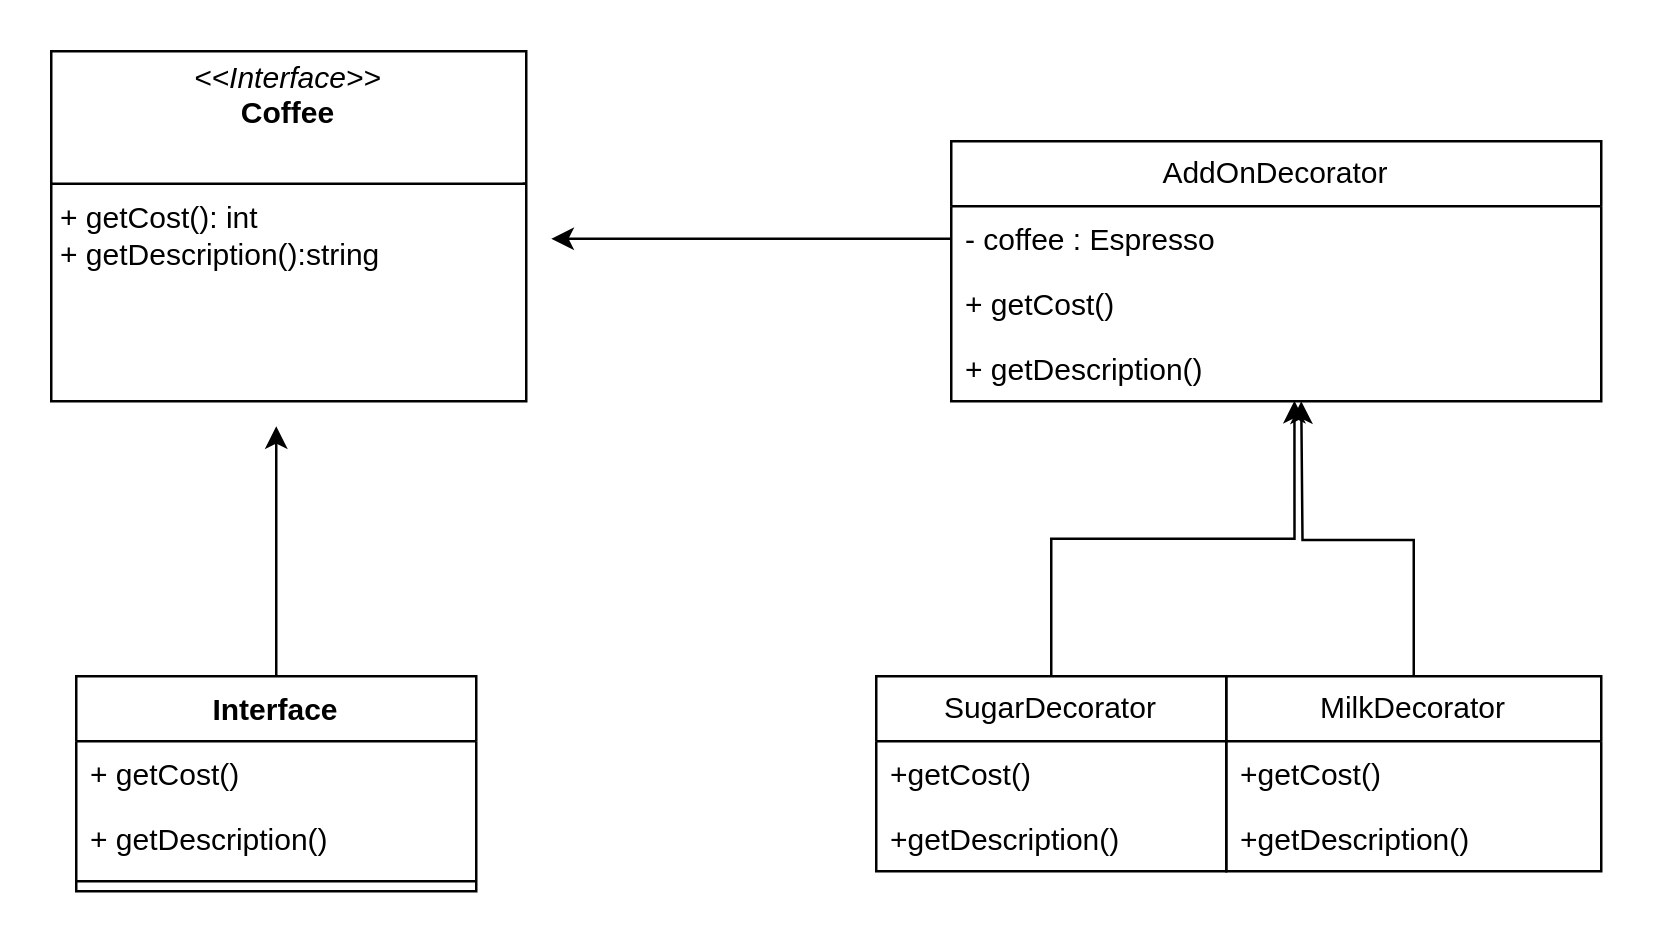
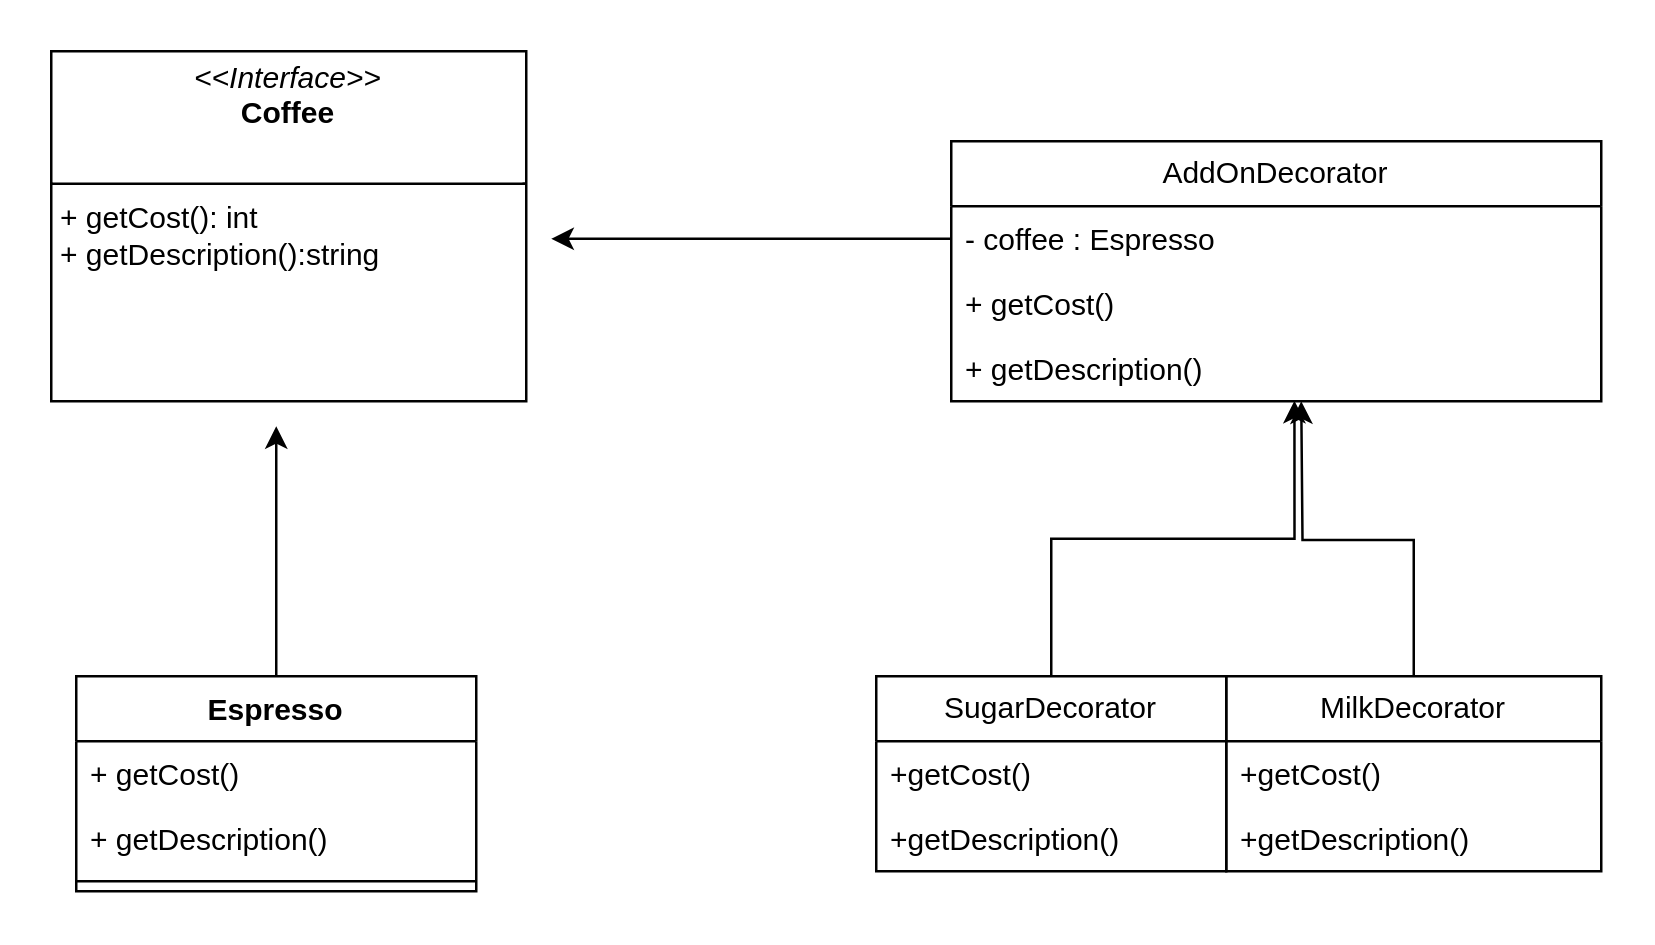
  <mxCell id="0" />
  <mxCell id="1" parent="0" />
  <mxCell id="2" value="&lt;p style=&quot;margin:0px;margin-top:4px;text-align:center;&quot;&gt;&lt;i&gt;&amp;lt;&amp;lt;Interface&amp;gt;&amp;gt;&lt;/i&gt;&lt;br&gt;&lt;b&gt;Coffee&lt;/b&gt;&lt;/p&gt;&lt;p style=&quot;margin:0px;margin-left:4px;&quot;&gt;&lt;br&gt;&lt;/p&gt;&lt;hr size=&quot;1&quot; style=&quot;border-style:solid;&quot;&gt;&lt;p style=&quot;margin:0px;margin-left:4px;&quot;&gt;+ getCost(): int&lt;br&gt;+ getDescription():string&lt;/p&gt;" style="verticalAlign=top;align=left;overflow=fill;html=1;whiteSpace=wrap;" vertex="1" parent="1"><mxGeometry x="20" y="20" width="190" height="140" as="geometry" /></mxCell>
  <mxCell id="3" value="AddOnDecorator" style="swimlane;fontStyle=0;childLayout=stackLayout;horizontal=1;startSize=26;fillColor=none;horizontalStack=0;resizeParent=1;resizeParentMax=0;resizeLast=0;collapsible=1;marginBottom=0;whiteSpace=wrap;html=1;" vertex="1" parent="1"><mxGeometry x="380" y="56" width="260" height="104" as="geometry" /></mxCell>
  <mxCell id="4" style="edgeStyle=orthogonalEdgeStyle;rounded=0;orthogonalLoop=1;jettySize=auto;html=1;" edge="1" parent="3" source="5"><mxGeometry relative="1" as="geometry"><mxPoint x="-160" y="39" as="targetPoint" /></mxGeometry></mxCell>
  <mxCell id="5" value="- coffee : Espresso" style="text;strokeColor=none;fillColor=none;align=left;verticalAlign=top;spacingLeft=4;spacingRight=4;overflow=hidden;rotatable=0;points=[[0,0.5],[1,0.5]];portConstraint=eastwest;whiteSpace=wrap;html=1;" vertex="1" parent="3"><mxGeometry y="26" width="260" height="26" as="geometry" /></mxCell>
  <mxCell id="6" value="+ getCost()&amp;nbsp;" style="text;strokeColor=none;fillColor=none;align=left;verticalAlign=top;spacingLeft=4;spacingRight=4;overflow=hidden;rotatable=0;points=[[0,0.5],[1,0.5]];portConstraint=eastwest;whiteSpace=wrap;html=1;" vertex="1" parent="3"><mxGeometry y="52" width="260" height="26" as="geometry" /></mxCell>
  <mxCell id="7" value="+ getDescription()" style="text;strokeColor=none;fillColor=none;align=left;verticalAlign=top;spacingLeft=4;spacingRight=4;overflow=hidden;rotatable=0;points=[[0,0.5],[1,0.5]];portConstraint=eastwest;whiteSpace=wrap;html=1;" vertex="1" parent="3"><mxGeometry y="78" width="260" height="26" as="geometry" /></mxCell>
  <mxCell id="8" style="edgeStyle=orthogonalEdgeStyle;rounded=0;orthogonalLoop=1;jettySize=auto;html=1;" edge="1" parent="1" source="9"><mxGeometry relative="1" as="geometry"><mxPoint x="110" y="170" as="targetPoint" /></mxGeometry></mxCell>
- <mxCell id="9" value="Interface" style="swimlane;fontStyle=1;align=center;verticalAlign=top;childLayout=stackLayout;horizontal=1;startSize=26;horizontalStack=0;resizeParent=1;resizeParentMax=0;resizeLast=0;collapsible=1;marginBottom=0;whiteSpace=wrap;html=1;" vertex="1" parent="1"><mxGeometry x="30" y="270" width="160" height="86" as="geometry" /></mxCell>
+ <mxCell id="9" value="Espresso" style="swimlane;fontStyle=1;align=center;verticalAlign=top;childLayout=stackLayout;horizontal=1;startSize=26;horizontalStack=0;resizeParent=1;resizeParentMax=0;resizeLast=0;collapsible=1;marginBottom=0;whiteSpace=wrap;html=1;" vertex="1" parent="1"><mxGeometry x="30" y="270" width="160" height="86" as="geometry" /></mxCell>
  <mxCell id="10" value="+ getCost()" style="text;strokeColor=none;fillColor=none;align=left;verticalAlign=top;spacingLeft=4;spacingRight=4;overflow=hidden;rotatable=0;points=[[0,0.5],[1,0.5]];portConstraint=eastwest;whiteSpace=wrap;html=1;" vertex="1" parent="9"><mxGeometry y="26" width="160" height="26" as="geometry" /></mxCell>
  <mxCell id="11" value="+ getDescription()" style="text;strokeColor=none;fillColor=none;align=left;verticalAlign=top;spacingLeft=4;spacingRight=4;overflow=hidden;rotatable=0;points=[[0,0.5],[1,0.5]];portConstraint=eastwest;whiteSpace=wrap;html=1;" vertex="1" parent="9"><mxGeometry y="52" width="160" height="26" as="geometry" /></mxCell>
  <mxCell id="12" value="" style="line;strokeWidth=1;fillColor=none;align=left;verticalAlign=middle;spacingTop=-1;spacingLeft=3;spacingRight=3;rotatable=0;labelPosition=right;points=[];portConstraint=eastwest;strokeColor=inherit;" vertex="1" parent="9"><mxGeometry y="78" width="160" height="8" as="geometry" /></mxCell>
  <mxCell id="13" value="SugarDecorator" style="swimlane;fontStyle=0;childLayout=stackLayout;horizontal=1;startSize=26;fillColor=none;horizontalStack=0;resizeParent=1;resizeParentMax=0;resizeLast=0;collapsible=1;marginBottom=0;whiteSpace=wrap;html=1;" vertex="1" parent="1"><mxGeometry x="350" y="270" width="140" height="78" as="geometry" /></mxCell>
  <mxCell id="14" value="+getCost()" style="text;strokeColor=none;fillColor=none;align=left;verticalAlign=top;spacingLeft=4;spacingRight=4;overflow=hidden;rotatable=0;points=[[0,0.5],[1,0.5]];portConstraint=eastwest;whiteSpace=wrap;html=1;" vertex="1" parent="13"><mxGeometry y="26" width="140" height="26" as="geometry" /></mxCell>
  <mxCell id="15" value="+getDescription()" style="text;strokeColor=none;fillColor=none;align=left;verticalAlign=top;spacingLeft=4;spacingRight=4;overflow=hidden;rotatable=0;points=[[0,0.5],[1,0.5]];portConstraint=eastwest;whiteSpace=wrap;html=1;" vertex="1" parent="13"><mxGeometry y="52" width="140" height="26" as="geometry" /></mxCell>
  <mxCell id="16" style="edgeStyle=orthogonalEdgeStyle;rounded=0;orthogonalLoop=1;jettySize=auto;html=1;" edge="1" parent="1" source="17"><mxGeometry relative="1" as="geometry"><mxPoint x="520" y="160" as="targetPoint" /></mxGeometry></mxCell>
  <mxCell id="17" value="MilkDecorator" style="swimlane;fontStyle=0;childLayout=stackLayout;horizontal=1;startSize=26;fillColor=none;horizontalStack=0;resizeParent=1;resizeParentMax=0;resizeLast=0;collapsible=1;marginBottom=0;whiteSpace=wrap;html=1;" vertex="1" parent="1"><mxGeometry x="490" y="270" width="150" height="78" as="geometry" /></mxCell>
  <mxCell id="18" value="+getCost()" style="text;strokeColor=none;fillColor=none;align=left;verticalAlign=top;spacingLeft=4;spacingRight=4;overflow=hidden;rotatable=0;points=[[0,0.5],[1,0.5]];portConstraint=eastwest;whiteSpace=wrap;html=1;" vertex="1" parent="17"><mxGeometry y="26" width="150" height="26" as="geometry" /></mxCell>
  <mxCell id="19" value="+getDescription()" style="text;strokeColor=none;fillColor=none;align=left;verticalAlign=top;spacingLeft=4;spacingRight=4;overflow=hidden;rotatable=0;points=[[0,0.5],[1,0.5]];portConstraint=eastwest;whiteSpace=wrap;html=1;" vertex="1" parent="17"><mxGeometry y="52" width="150" height="26" as="geometry" /></mxCell>
  <mxCell id="20" style="edgeStyle=orthogonalEdgeStyle;rounded=0;orthogonalLoop=1;jettySize=auto;html=1;entryX=0.528;entryY=0.992;entryDx=0;entryDy=0;entryPerimeter=0;" edge="1" parent="1" source="13" target="7"><mxGeometry relative="1" as="geometry" /></mxCell>
